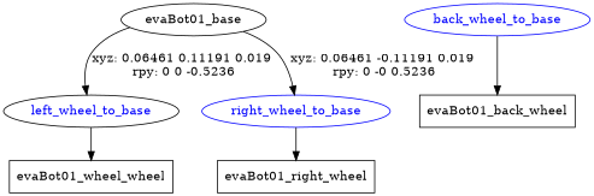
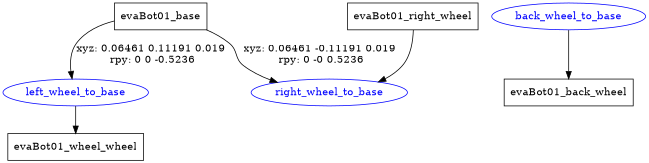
  digraph {
    node [shape=box]
-   n1 [label=evaBot01_base shape=ellipse]
-   left_wheel_to_base [color=black fontcolor=blue shape=ellipse]
+   n1 [label=evaBot01_base]
+   left_wheel_to_base [color=blue fontcolor=blue shape=ellipse]
    right_wheel_to_base [color=blue fontcolor=blue shape=ellipse]
    back_wheel_to_base [color=blue fontcolor=blue shape=ellipse]
    n5 [label=evaBot01_back_wheel]
    n6 [label=evaBot01_wheel_wheel]
    n7 [label=evaBot01_right_wheel]
    n1 -> left_wheel_to_base [label="xyz: 0.06461 0.11191 0.019 \nrpy: 0 0 -0.5236"]
    n1 -> right_wheel_to_base [label="xyz: 0.06461 -0.11191 0.019 \nrpy: 0 -0 0.5236"]
    left_wheel_to_base -> n6
-   right_wheel_to_base -> n7
+   n7 -> right_wheel_to_base
    back_wheel_to_base -> n5
  }
